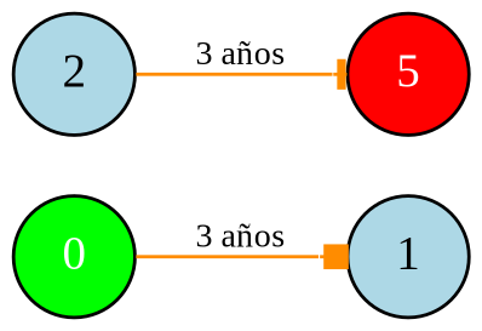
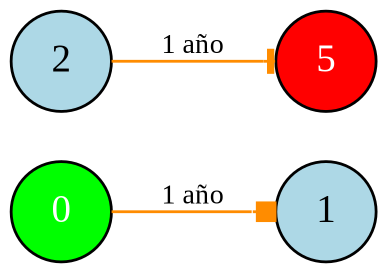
  digraph {
    fontname="Liberation Serif"
    rankdir=LR
    node [fillcolor=lightblue fontname="Liberation Serif" shape=circle style=filled]
    edge [arrowsize=0.8 color=darkorange fontname="Liberation Serif" fontsize=10]
    0 [fillcolor=green fontcolor=white]
    1
    5 [fillcolor=red fontcolor=white]
    2
-   0 -> 1 [arrowhead=box label="3 años"]
-   2 -> 5 [arrowhead=tee label="3 años"]
+   0 -> 1 [arrowhead=box label="1 año"]
+   2 -> 5 [arrowhead=tee label="1 año"]
  }
